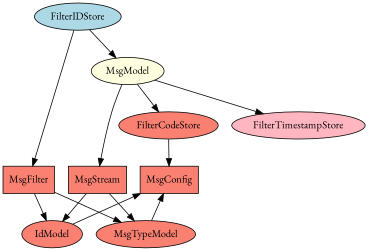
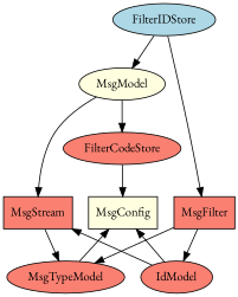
  digraph {
    fontname="EB Garamond"
    node [fillcolor=salmon fontname="EB Garamond" style=filled]
    edge [fontname="EB Garamond"]
    MsgStream [shape=polygon]
-   MsgConfig [shape=polygon]
+   MsgConfig [fillcolor=lightyellow shape=polygon]
    MsgFilter [shape=polygon]
    IdModel
    MsgTypeModel
    MsgModel [fillcolor=lightyellow]
    FilterCodeStore
-   FilterTimestampStore [fillcolor=lightpink]
    FilterIDStore [fillcolor=lightblue]
    subgraph sub_1 {
      rank=same
      MsgStream
      MsgConfig
      MsgFilter
    }
-   MsgStream -> IdModel
+   IdModel -> MsgStream
    MsgStream -> MsgTypeModel
    MsgFilter -> IdModel
    MsgFilter -> MsgTypeModel
    IdModel -> MsgConfig
    MsgTypeModel -> MsgConfig
    MsgModel -> MsgStream
    MsgModel -> FilterCodeStore
-   MsgModel -> FilterTimestampStore
    FilterCodeStore -> MsgConfig
    FilterIDStore -> MsgFilter
    FilterIDStore -> MsgModel
  }
